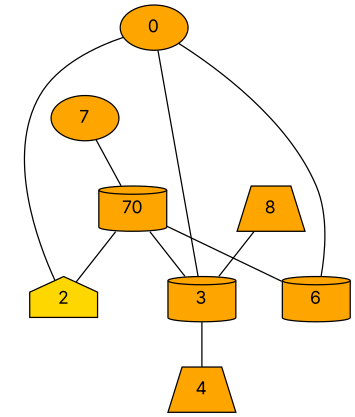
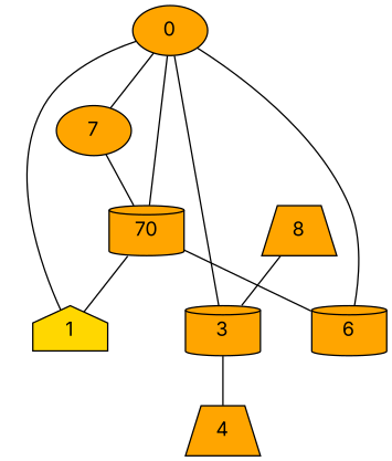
  graph {
    fontname=Inter
    node [fillcolor=orange fontname=Inter shape=cylinder style=filled]
    edge [fontname=Inter]
    n1 [label=0 shape=ellipse]
-   2 [fillcolor=gold shape=house]
+   2 [fillcolor=gold shape=house label=1]
    3
    7 [shape=ellipse]
    4 [shape=trapezium]
    n6 [label=70]
    6
    8 [shape=trapezium]
    n1 -- 2
    n1 -- 3
+   n1 -- 7
    3 -- 4
    7 -- n6
    n6 -- 2
-   n6 -- 3
+   n6 -- n1
    n6 -- 6
    6 -- n1
    8 -- 3
  }
